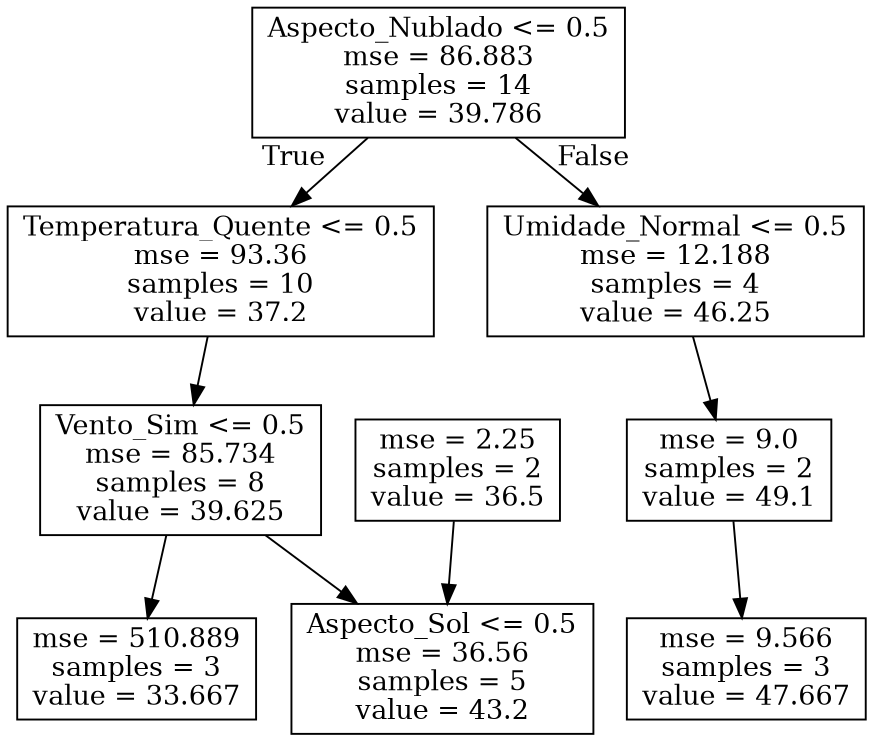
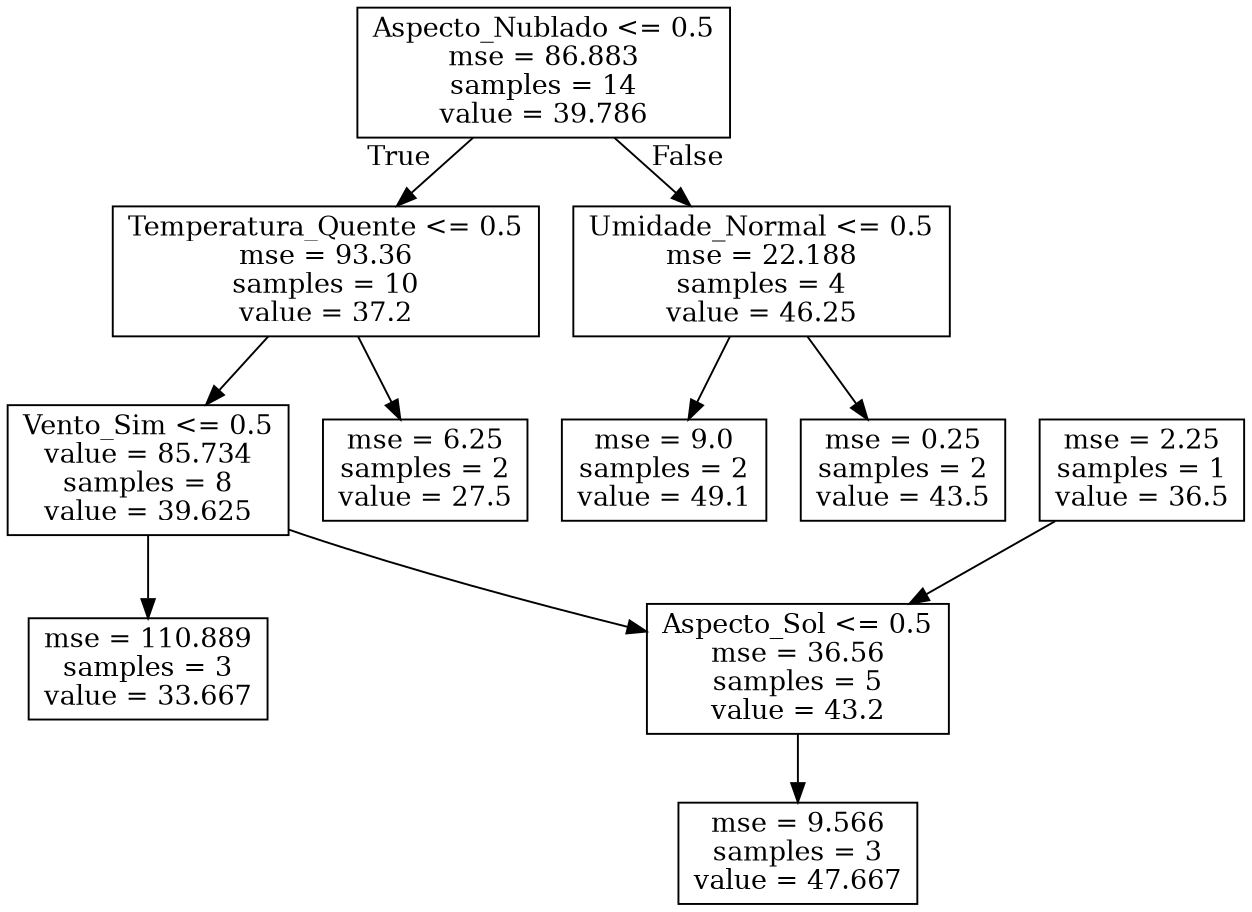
  digraph {
    node [shape=box]
    n1 [label="Aspecto_Nublado <= 0.5\nmse = 86.883\nsamples = 14\nvalue = 39.786"]
    n2 [label="Temperatura_Quente <= 0.5\nmse = 93.36\nsamples = 10\nvalue = 37.2"]
-   n3 [label="Umidade_Normal <= 0.5\nmse = 12.188\nsamples = 4\nvalue = 46.25"]
-   n4 [label="Vento_Sim <= 0.5\nmse = 85.734\nsamples = 8\nvalue = 39.625"]
+   n3 [label="Umidade_Normal <= 0.5\nmse = 22.188\nsamples = 4\nvalue = 46.25"]
+   n4 [label="Vento_Sim <= 0.5\nvalue = 85.734\nsamples = 8\nvalue = 39.625"]
+   n5 [label="mse = 6.25\nsamples = 2\nvalue = 27.5"]
    n6 [label="mse = 9.0\nsamples = 2\nvalue = 49.1"]
+   n7 [label="mse = 0.25\nsamples = 2\nvalue = 43.5"]
    n8 [label="Aspecto_Sol <= 0.5\nmse = 36.56\nsamples = 5\nvalue = 43.2"]
-   n9 [label="mse = 510.889\nsamples = 3\nvalue = 33.667"]
+   n9 [label="mse = 110.889\nsamples = 3\nvalue = 33.667"]
    n10 [label="mse = 9.566\nsamples = 3\nvalue = 47.667"]
-   n11 [label="mse = 2.25\nsamples = 2\nvalue = 36.5"]
+   n11 [label="mse = 2.25\nsamples = 1\nvalue = 36.5"]
    n1 -> n2 [headlabel=True labelangle=45 labeldistance=2.5]
    n1 -> n3 [headlabel=False labelangle=-45 labeldistance=2.5]
    n2 -> n4
+   n2 -> n5
    n3 -> n6
+   n3 -> n7
    n4 -> n8
    n4 -> n9
-   n6 -> n10
+   n8 -> n10
    n11 -> n8
  }
